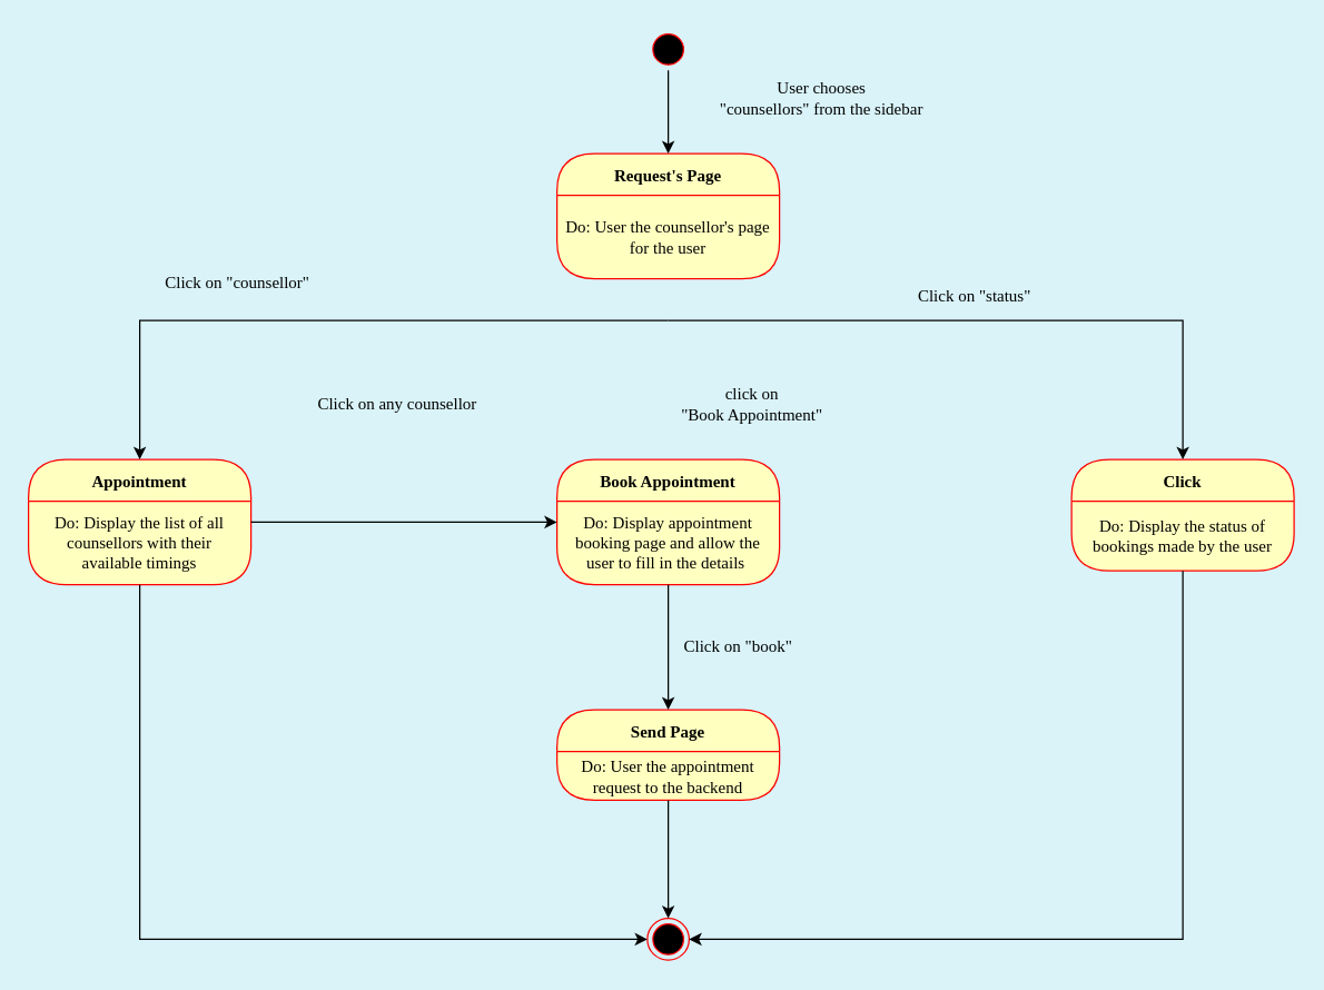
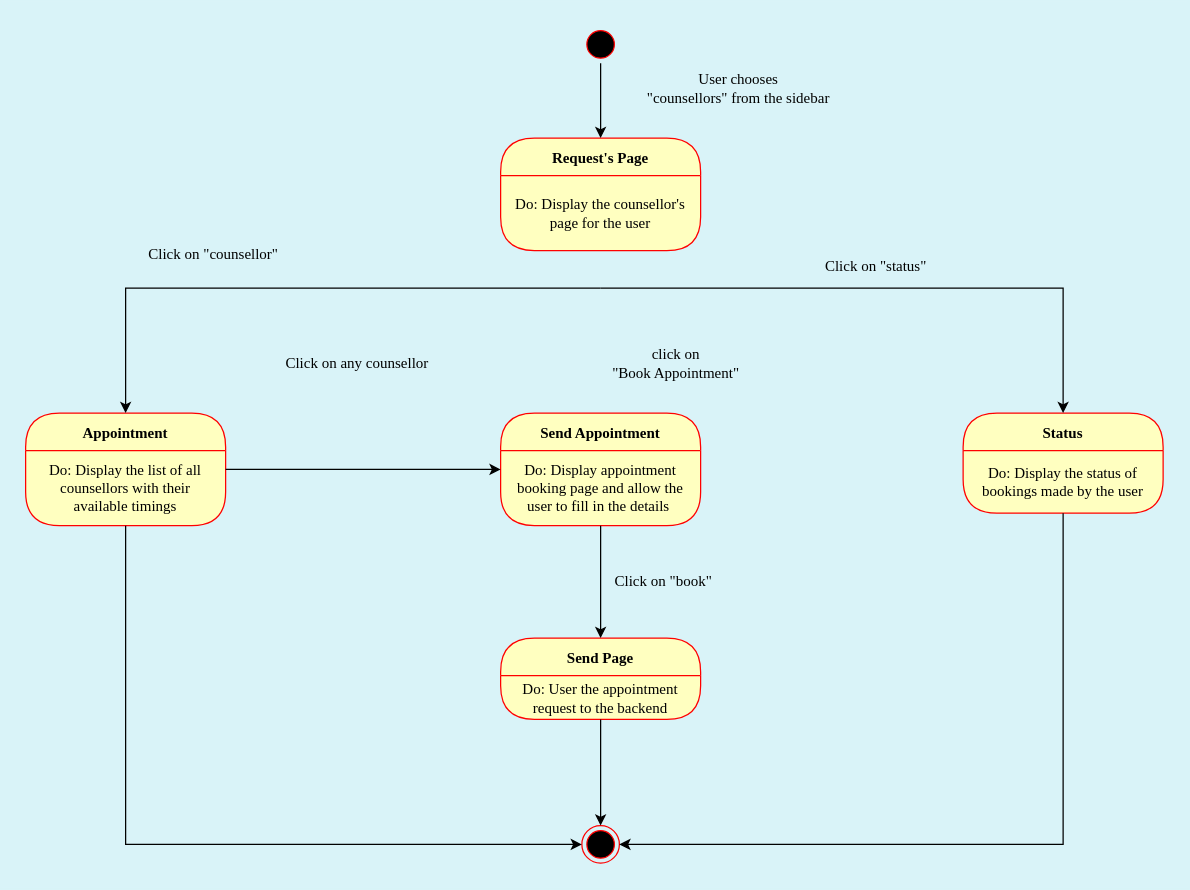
  <mxCell id="0" />
  <mxCell id="1" parent="0" />
  <mxCell id="2" value="Request's Page" style="swimlane;fontStyle=1;align=center;verticalAlign=middle;childLayout=stackLayout;horizontal=1;startSize=30;horizontalStack=0;resizeParent=0;resizeLast=1;container=0;fontColor=#000000;collapsible=0;rounded=1;arcSize=30;strokeColor=#ff0000;fillColor=#ffffc0;swimlaneFillColor=#ffffc0;dropTarget=0;fontFamily=Poppins;fontSource=https%3A%2F%2Ffonts.googleapis.com%2Fcss%3Ffamily%3DPoppins;" vertex="1" parent="1"><mxGeometry x="400" y="110" width="160" height="90" as="geometry" /></mxCell>
- <mxCell id="3" value="Do: User the counsellor's page for the user" style="text;html=1;strokeColor=none;fillColor=none;align=center;verticalAlign=middle;spacingLeft=4;spacingRight=4;whiteSpace=wrap;overflow=hidden;rotatable=0;fontColor=#000000;fontFamily=Poppins;fontSource=https%3A%2F%2Ffonts.googleapis.com%2Fcss%3Ffamily%3DPoppins;" vertex="1" parent="2"><mxGeometry y="30" width="160" height="60" as="geometry" /></mxCell>
+ <mxCell id="3" value="Do: Display the counsellor's page for the user" style="text;html=1;strokeColor=none;fillColor=none;align=center;verticalAlign=middle;spacingLeft=4;spacingRight=4;whiteSpace=wrap;overflow=hidden;rotatable=0;fontColor=#000000;fontFamily=Poppins;fontSource=https%3A%2F%2Ffonts.googleapis.com%2Fcss%3Ffamily%3DPoppins;" vertex="1" parent="2"><mxGeometry y="30" width="160" height="60" as="geometry" /></mxCell>
  <mxCell id="4" style="edgeStyle=orthogonalEdgeStyle;rounded=0;orthogonalLoop=1;jettySize=auto;html=1;exitX=0.5;exitY=1;exitDx=0;exitDy=0;entryX=0.5;entryY=0;entryDx=0;entryDy=0;fontFamily=Poppins;fontSource=https%3A%2F%2Ffonts.googleapis.com%2Fcss%3Ffamily%3DPoppins;" edge="1" parent="1" source="5" target="2"><mxGeometry relative="1" as="geometry" /></mxCell>
  <mxCell id="5" value="" style="ellipse;html=1;shape=startState;fillColor=#000000;strokeColor=#ff0000;fontFamily=Poppins;fontSource=https%3A%2F%2Ffonts.googleapis.com%2Fcss%3Ffamily%3DPoppins;" vertex="1" parent="1"><mxGeometry x="465" y="20" width="30" height="30" as="geometry" /></mxCell>
  <mxCell id="6" value="User chooses &lt;br&gt;&quot;counsellors&quot; from the sidebar" style="text;html=1;align=center;verticalAlign=middle;resizable=0;points=[];autosize=1;strokeColor=none;fillColor=none;fontFamily=Poppins;fontSource=https%3A%2F%2Ffonts.googleapis.com%2Fcss%3Ffamily%3DPoppins;" vertex="1" parent="1"><mxGeometry x="490" y="50" width="200" height="40" as="geometry" /></mxCell>
  <mxCell id="7" value="Appointment" style="swimlane;fontStyle=1;align=center;verticalAlign=middle;childLayout=stackLayout;horizontal=1;startSize=30;horizontalStack=0;resizeParent=0;resizeLast=1;container=0;fontColor=#000000;collapsible=0;rounded=1;arcSize=30;strokeColor=#ff0000;fillColor=#ffffc0;swimlaneFillColor=#ffffc0;dropTarget=0;fontFamily=Poppins;fontSource=https%3A%2F%2Ffonts.googleapis.com%2Fcss%3Ffamily%3DPoppins;" vertex="1" parent="1"><mxGeometry x="20" y="330" width="160" height="90" as="geometry" /></mxCell>
  <mxCell id="8" value="Do: Display the list of all counsellors with their available timings" style="text;html=1;strokeColor=none;fillColor=none;align=center;verticalAlign=middle;spacingLeft=4;spacingRight=4;whiteSpace=wrap;overflow=hidden;rotatable=0;fontColor=#000000;fontFamily=Poppins;fontSource=https%3A%2F%2Ffonts.googleapis.com%2Fcss%3Ffamily%3DPoppins;" vertex="1" parent="7"><mxGeometry y="30" width="160" height="60" as="geometry" /></mxCell>
- <mxCell id="9" value="Book Appointment" style="swimlane;fontStyle=1;align=center;verticalAlign=middle;childLayout=stackLayout;horizontal=1;startSize=30;horizontalStack=0;resizeParent=0;resizeLast=1;container=0;fontColor=#000000;collapsible=0;rounded=1;arcSize=30;strokeColor=#ff0000;fillColor=#ffffc0;swimlaneFillColor=#ffffc0;dropTarget=0;fontFamily=Poppins;fontSource=https%3A%2F%2Ffonts.googleapis.com%2Fcss%3Ffamily%3DPoppins;" vertex="1" parent="1"><mxGeometry x="400" y="330" width="160" height="90" as="geometry" /></mxCell>
+ <mxCell id="9" value="Send Appointment" style="swimlane;fontStyle=1;align=center;verticalAlign=middle;childLayout=stackLayout;horizontal=1;startSize=30;horizontalStack=0;resizeParent=0;resizeLast=1;container=0;fontColor=#000000;collapsible=0;rounded=1;arcSize=30;strokeColor=#ff0000;fillColor=#ffffc0;swimlaneFillColor=#ffffc0;dropTarget=0;fontFamily=Poppins;fontSource=https%3A%2F%2Ffonts.googleapis.com%2Fcss%3Ffamily%3DPoppins;" vertex="1" parent="1"><mxGeometry x="400" y="330" width="160" height="90" as="geometry" /></mxCell>
  <mxCell id="10" value="Do: Display appointment booking page and allow the user to fill in the details&amp;nbsp;" style="text;html=1;strokeColor=none;fillColor=none;align=center;verticalAlign=middle;spacingLeft=4;spacingRight=4;whiteSpace=wrap;overflow=hidden;rotatable=0;fontColor=#000000;fontFamily=Poppins;fontSource=https%3A%2F%2Ffonts.googleapis.com%2Fcss%3Ffamily%3DPoppins;" vertex="1" parent="9"><mxGeometry y="30" width="160" height="60" as="geometry" /></mxCell>
- <mxCell id="11" value="Click" style="swimlane;fontStyle=1;align=center;verticalAlign=middle;childLayout=stackLayout;horizontal=1;startSize=30;horizontalStack=0;resizeParent=0;resizeLast=1;container=0;fontColor=#000000;collapsible=0;rounded=1;arcSize=30;strokeColor=#ff0000;fillColor=#ffffc0;swimlaneFillColor=#ffffc0;dropTarget=0;fontFamily=Poppins;fontSource=https%3A%2F%2Ffonts.googleapis.com%2Fcss%3Ffamily%3DPoppins;" vertex="1" parent="1"><mxGeometry x="770" y="330" width="160" height="80" as="geometry" /></mxCell>
+ <mxCell id="11" value="Status" style="swimlane;fontStyle=1;align=center;verticalAlign=middle;childLayout=stackLayout;horizontal=1;startSize=30;horizontalStack=0;resizeParent=0;resizeLast=1;container=0;fontColor=#000000;collapsible=0;rounded=1;arcSize=30;strokeColor=#ff0000;fillColor=#ffffc0;swimlaneFillColor=#ffffc0;dropTarget=0;fontFamily=Poppins;fontSource=https%3A%2F%2Ffonts.googleapis.com%2Fcss%3Ffamily%3DPoppins;" vertex="1" parent="1"><mxGeometry x="770" y="330" width="160" height="80" as="geometry" /></mxCell>
  <mxCell id="12" value="Do: Display the status of bookings made by the user" style="text;html=1;strokeColor=none;fillColor=none;align=center;verticalAlign=middle;spacingLeft=4;spacingRight=4;whiteSpace=wrap;overflow=hidden;rotatable=0;fontColor=#000000;fontFamily=Poppins;fontSource=https%3A%2F%2Ffonts.googleapis.com%2Fcss%3Ffamily%3DPoppins;" vertex="1" parent="11"><mxGeometry y="30" width="160" height="50" as="geometry" /></mxCell>
  <mxCell id="13" value="" style="endArrow=classic;html=1;rounded=0;entryX=0.5;entryY=0;entryDx=0;entryDy=0;sourcePerimeterSpacing=0;fontFamily=Poppins;fontSource=https%3A%2F%2Ffonts.googleapis.com%2Fcss%3Ffamily%3DPoppins;" edge="1" parent="1" target="7"><mxGeometry width="50" height="50" relative="1" as="geometry"><mxPoint x="480" y="230" as="sourcePoint" /><mxPoint x="440" y="260" as="targetPoint" /><Array as="points"><mxPoint x="290" y="230" /><mxPoint x="100" y="230" /></Array></mxGeometry></mxCell>
  <mxCell id="14" value="" style="endArrow=classic;html=1;rounded=0;entryX=0.5;entryY=0;entryDx=0;entryDy=0;fontFamily=Poppins;fontSource=https%3A%2F%2Ffonts.googleapis.com%2Fcss%3Ffamily%3DPoppins;" edge="1" parent="1" target="11"><mxGeometry width="50" height="50" relative="1" as="geometry"><mxPoint x="480" y="230" as="sourcePoint" /><mxPoint x="540" y="230" as="targetPoint" /><Array as="points"><mxPoint x="850" y="230" /></Array></mxGeometry></mxCell>
  <mxCell id="15" style="edgeStyle=orthogonalEdgeStyle;rounded=0;orthogonalLoop=1;jettySize=auto;html=1;exitX=1;exitY=0.25;exitDx=0;exitDy=0;entryX=0;entryY=0.25;entryDx=0;entryDy=0;fontFamily=Poppins;fontSource=https%3A%2F%2Ffonts.googleapis.com%2Fcss%3Ffamily%3DPoppins;" edge="1" parent="1" source="8" target="10"><mxGeometry relative="1" as="geometry" /></mxCell>
  <mxCell id="16" value="Click on any counsellor" style="text;html=1;align=center;verticalAlign=middle;resizable=0;points=[];autosize=1;strokeColor=none;fillColor=none;fontFamily=Poppins;fontSource=https%3A%2F%2Ffonts.googleapis.com%2Fcss%3Ffamily%3DPoppins;" vertex="1" parent="1"><mxGeometry x="205" y="275" width="160" height="30" as="geometry" /></mxCell>
  <mxCell id="17" value="" style="ellipse;html=1;shape=endState;fillColor=#000000;strokeColor=#ff0000;fontFamily=Poppins;fontSource=https%3A%2F%2Ffonts.googleapis.com%2Fcss%3Ffamily%3DPoppins;" vertex="1" parent="1"><mxGeometry x="465" y="660" width="30" height="30" as="geometry" /></mxCell>
  <mxCell id="18" value="Send Page" style="swimlane;fontStyle=1;align=center;verticalAlign=middle;childLayout=stackLayout;horizontal=1;startSize=30;horizontalStack=0;resizeParent=0;resizeLast=1;container=0;fontColor=#000000;collapsible=0;rounded=1;arcSize=30;strokeColor=#ff0000;fillColor=#ffffc0;swimlaneFillColor=#ffffc0;dropTarget=0;fontFamily=Poppins;fontSource=https%3A%2F%2Ffonts.googleapis.com%2Fcss%3Ffamily%3DPoppins;" vertex="1" parent="1"><mxGeometry x="400" y="510" width="160" height="65" as="geometry" /></mxCell>
  <mxCell id="19" value="Do: User the appointment request to the backend" style="text;html=1;strokeColor=none;fillColor=none;align=center;verticalAlign=middle;spacingLeft=4;spacingRight=4;whiteSpace=wrap;overflow=hidden;rotatable=0;fontColor=#000000;fontFamily=Poppins;fontSource=https%3A%2F%2Ffonts.googleapis.com%2Fcss%3Ffamily%3DPoppins;" vertex="1" parent="18"><mxGeometry y="30" width="160" height="35" as="geometry" /></mxCell>
  <mxCell id="20" style="edgeStyle=orthogonalEdgeStyle;rounded=0;orthogonalLoop=1;jettySize=auto;html=1;exitX=0.5;exitY=1;exitDx=0;exitDy=0;entryX=0.5;entryY=0;entryDx=0;entryDy=0;fontFamily=Poppins;fontSource=https%3A%2F%2Ffonts.googleapis.com%2Fcss%3Ffamily%3DPoppins;" edge="1" parent="1" source="10" target="18"><mxGeometry relative="1" as="geometry" /></mxCell>
  <mxCell id="21" style="edgeStyle=orthogonalEdgeStyle;rounded=0;orthogonalLoop=1;jettySize=auto;html=1;exitX=0.5;exitY=1;exitDx=0;exitDy=0;entryX=0.5;entryY=0;entryDx=0;entryDy=0;fontFamily=Poppins;fontSource=https%3A%2F%2Ffonts.googleapis.com%2Fcss%3Ffamily%3DPoppins;" edge="1" parent="1" source="19" target="17"><mxGeometry relative="1" as="geometry" /></mxCell>
  <mxCell id="22" value="Click on &quot;book&quot;" style="text;html=1;align=center;verticalAlign=middle;resizable=0;points=[];autosize=1;strokeColor=none;fillColor=none;fontFamily=Poppins;fontSource=https%3A%2F%2Ffonts.googleapis.com%2Fcss%3Ffamily%3DPoppins;" vertex="1" parent="1"><mxGeometry x="475" y="450" width="110" height="30" as="geometry" /></mxCell>
  <mxCell id="23" style="edgeStyle=orthogonalEdgeStyle;rounded=0;orthogonalLoop=1;jettySize=auto;html=1;exitX=0.5;exitY=1;exitDx=0;exitDy=0;entryX=0;entryY=0.5;entryDx=0;entryDy=0;fontFamily=Poppins;fontSource=https%3A%2F%2Ffonts.googleapis.com%2Fcss%3Ffamily%3DPoppins;" edge="1" parent="1" source="8" target="17"><mxGeometry relative="1" as="geometry" /></mxCell>
  <mxCell id="24" style="edgeStyle=orthogonalEdgeStyle;rounded=0;orthogonalLoop=1;jettySize=auto;html=1;exitX=0.5;exitY=1;exitDx=0;exitDy=0;entryX=1;entryY=0.5;entryDx=0;entryDy=0;fontFamily=Poppins;fontSource=https%3A%2F%2Ffonts.googleapis.com%2Fcss%3Ffamily%3DPoppins;" edge="1" parent="1" source="12" target="17"><mxGeometry relative="1" as="geometry" /></mxCell>
  <mxCell id="25" value="Click on &quot;status&quot;" style="text;html=1;align=center;verticalAlign=middle;resizable=0;points=[];autosize=1;strokeColor=none;fillColor=none;fontFamily=Poppins;fontSource=https%3A%2F%2Ffonts.googleapis.com%2Fcss%3Ffamily%3DPoppins;" vertex="1" parent="1"><mxGeometry x="640" y="198" width="120" height="30" as="geometry" /></mxCell>
  <mxCell id="26" value="click on &lt;br&gt;&quot;Book Appointment&quot;" style="text;html=1;align=center;verticalAlign=middle;resizable=0;points=[];autosize=1;strokeColor=none;fillColor=none;fontFamily=Poppins;fontSource=https%3A%2F%2Ffonts.googleapis.com%2Fcss%3Ffamily%3DPoppins;" vertex="1" parent="1"><mxGeometry x="470" y="270" width="140" height="40" as="geometry" /></mxCell>
  <mxCell id="27" value="Click on &quot;counsellor&quot;" style="text;html=1;align=center;verticalAlign=middle;resizable=0;points=[];autosize=1;strokeColor=none;fillColor=none;fontFamily=Poppins;fontSource=https%3A%2F%2Ffonts.googleapis.com%2Fcss%3Ffamily%3DPoppins;" vertex="1" parent="1"><mxGeometry x="100" y="188" width="140" height="30" as="geometry" /></mxCell>
